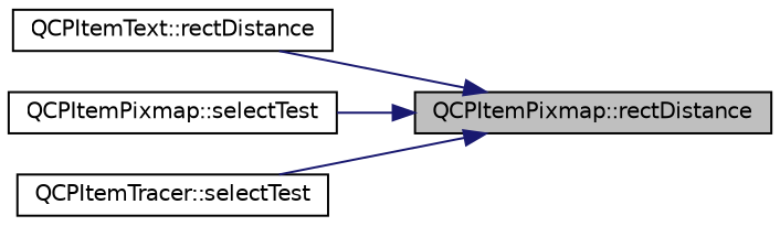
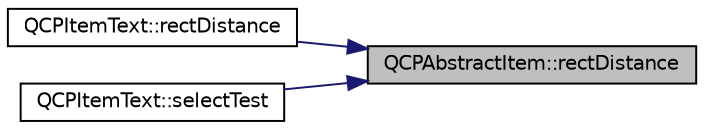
  digraph {
    rankdir=RL
    node [color=black fillcolor=white fontname=Helvetica fontsize=10 shape=record style=filled]
    edge [color=midnightblue dir=back fontname=Helvetica fontsize=10 labelfontname=Helvetica labelfontsize=10 style=solid]
-   n1 [fillcolor=grey75 fontcolor=black height=0.2 label="QCPItemPixmap::rectDistance" width=0.4]
+   n1 [fillcolor=grey75 fontcolor=black height=0.2 label="QCPAbstractItem::rectDistance" width=0.4]
    n2 [height=0.2 label="QCPItemText::rectDistance" width=0.4]
-   n3 [height=0.2 label="QCPItemPixmap::selectTest" width=0.4]
-   n4 [height=0.2 label="QCPItemTracer::selectTest" width=0.4]
+   n4 [height=0.2 label="QCPItemText::selectTest" width=0.4]
    n1 -> n2
-   n1 -> n3
    n1 -> n4
  }
